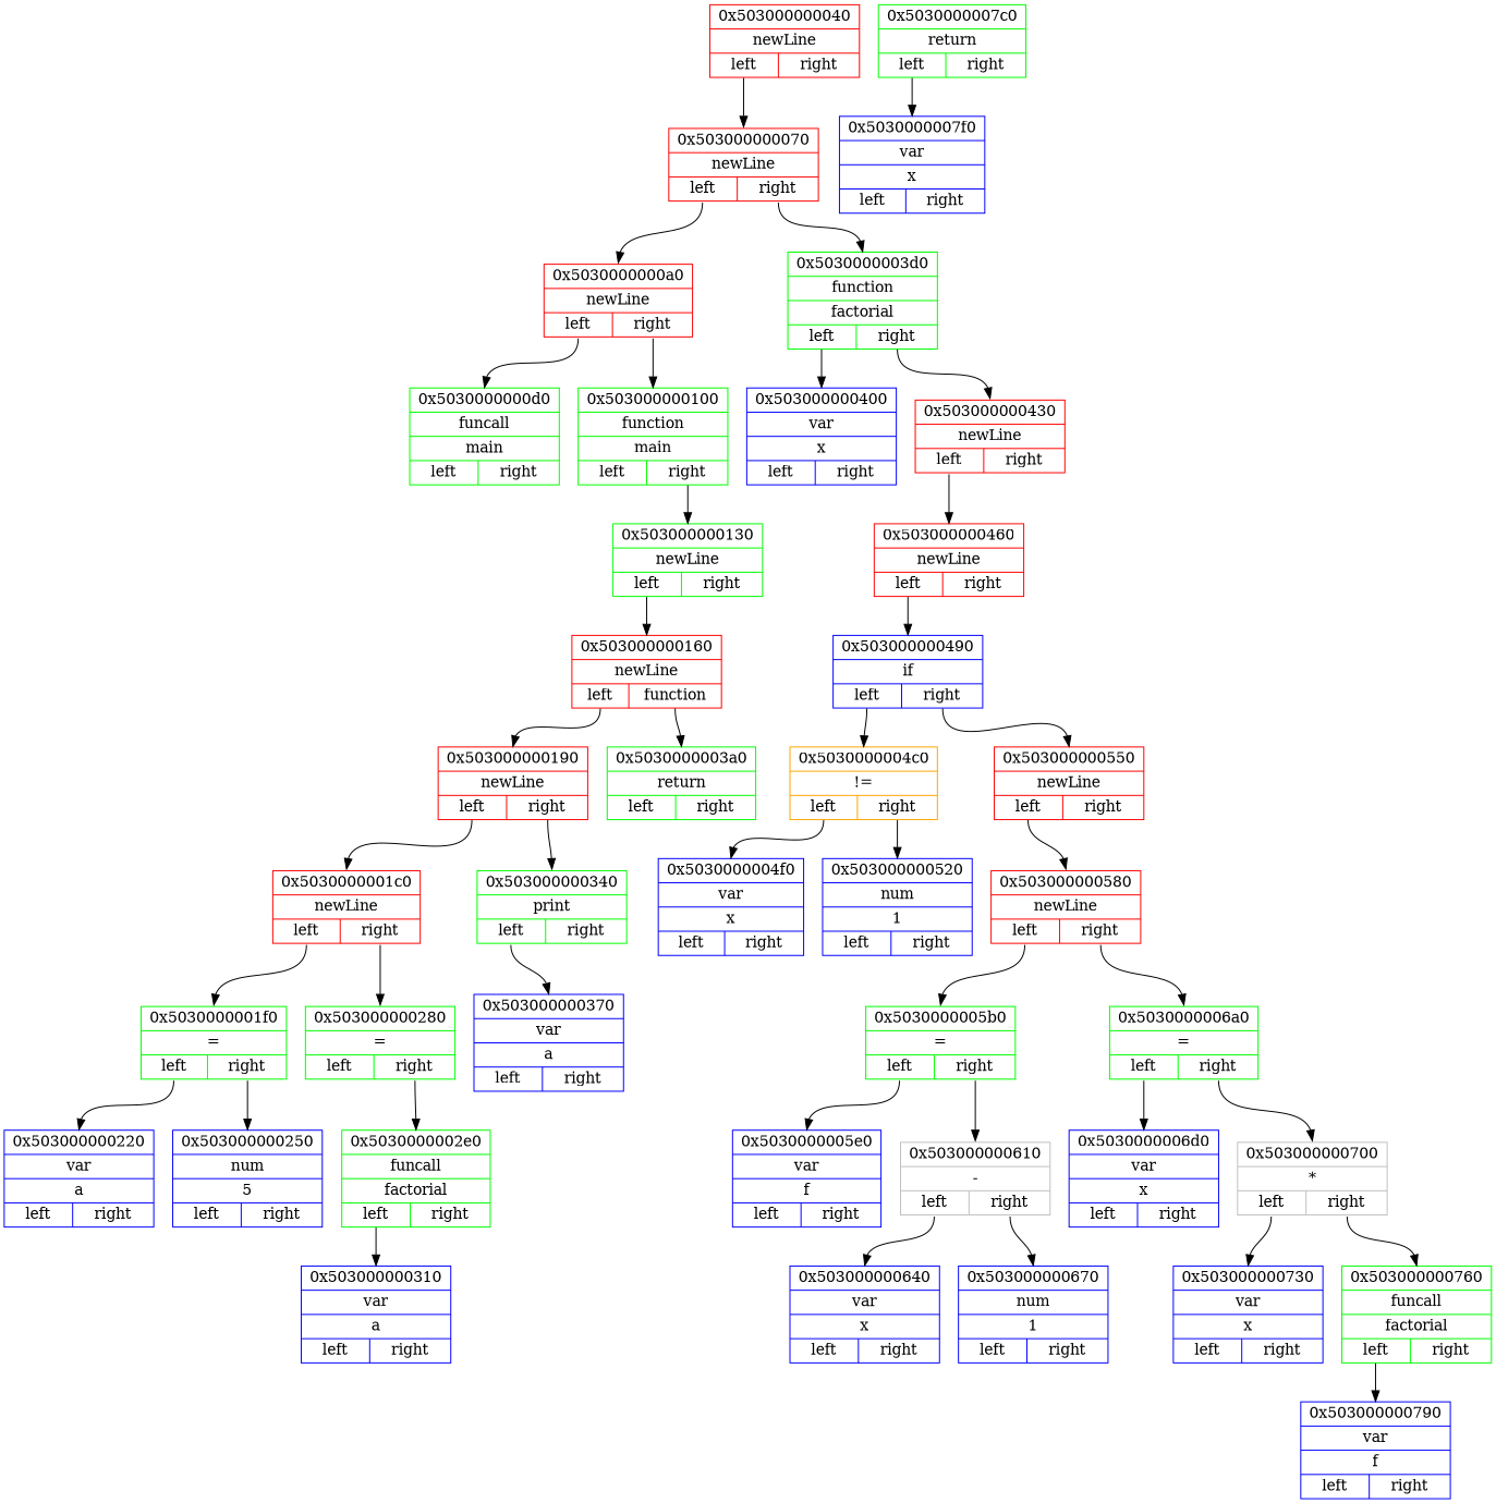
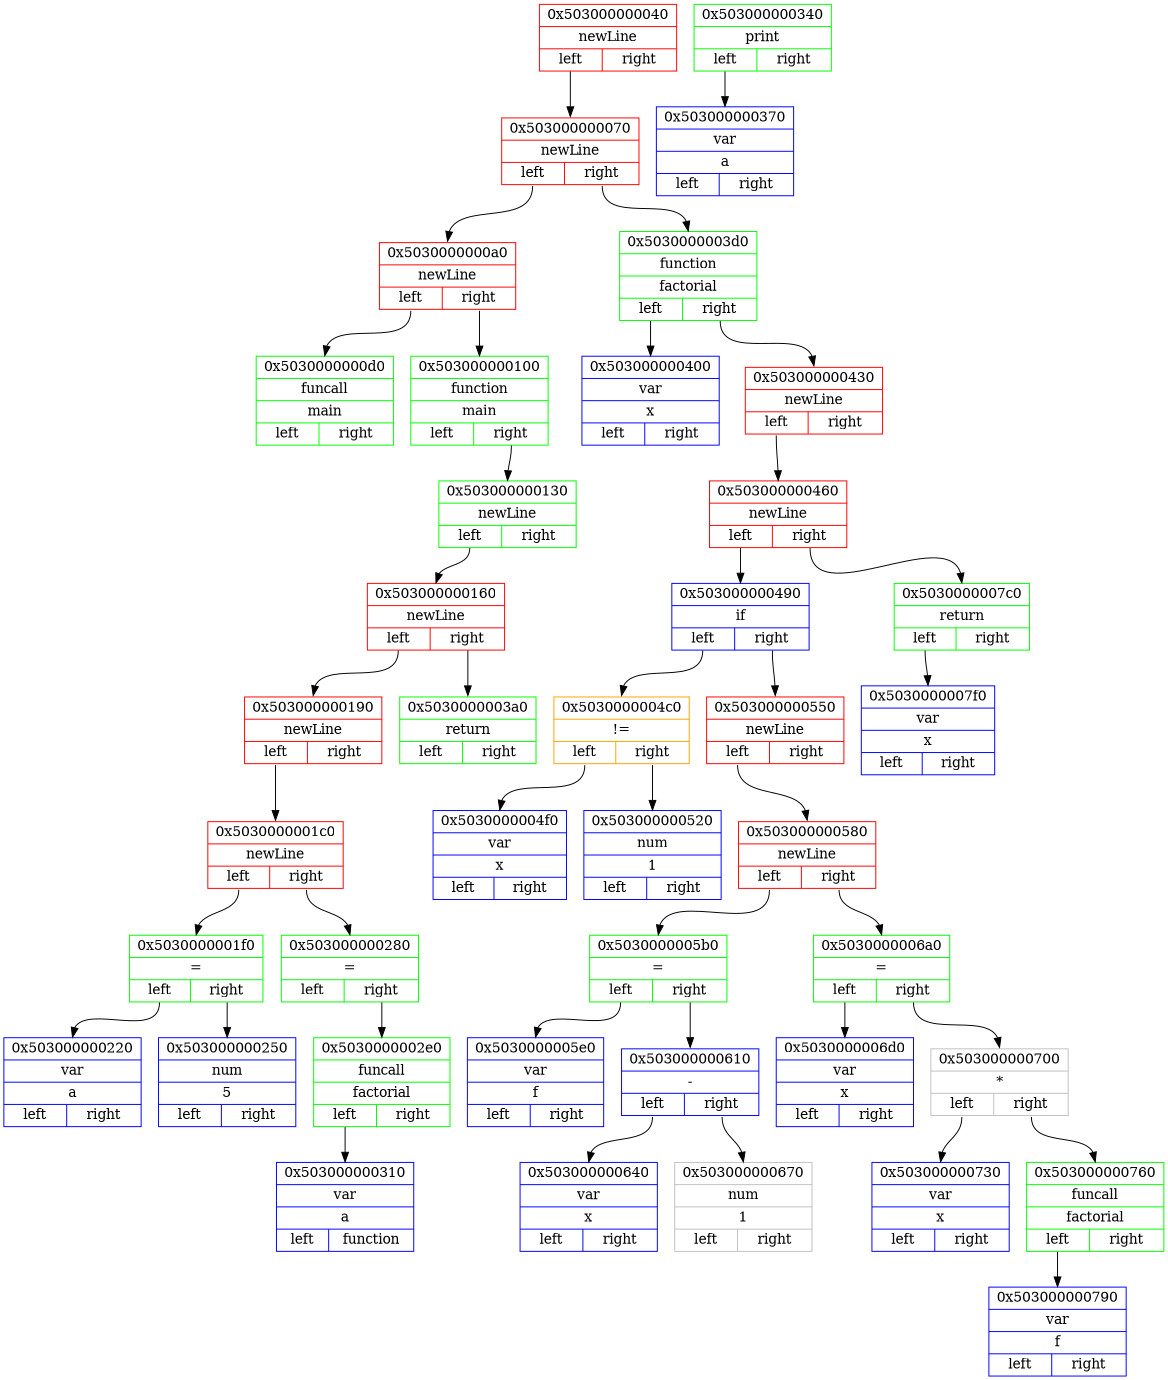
  digraph {
    rankdir=HR
    node [color=blue rank=10 shape=record]
    edge [color=black headport=n]
    n1 [color=red label="{ 0x503000000040 | newLine |         {<n0x503000000040_l> left | <n0x503000000040_r> right}} " rank=1]
    n2 [color=red label="{ 0x503000000070 | newLine |         {<n0x503000000070_l> left | <n0x503000000070_r> right}} " rank=2]
    n3 [color=red label="{ 0x5030000000a0 | newLine |         {<n0x5030000000a0_l> left | <n0x5030000000a0_r> right}} " rank=3]
    n4 [color=green label="{ 0x5030000003d0 | function | factorial |         {<n0x5030000003d0_l> left | <n0x5030000003d0_r> right}} " rank=4]
    n5 [color=green label="{ 0x5030000000d0 | funcall | main |         {<n0x5030000000d0_l> left | <n0x5030000000d0_r> right}} " rank=4]
    n6 [color=green label="{ 0x503000000100 | function | main |         {<n0x503000000100_l> left | <n0x503000000100_r> right}} " rank=5]
    n7 [label="{ 0x503000000400 | var | x |         {<n0x503000000400_l> left | <n0x503000000400_r> right}} " rank=5]
    n8 [color=red label="{ 0x503000000430 | newLine |         {<n0x503000000430_l> left | <n0x503000000430_r> right}} " rank=6]
    n9 [color=green label="{ 0x503000000130 | newLine |         {<n0x503000000130_l> left | <n0x503000000130_r> right}} " rank=6]
-   n10 [color=red label="{ 0x503000000160 | newLine |         {<n0x503000000160_l> left | <n0x503000000160_r> function}} " rank=7]
+   n10 [color=red label="{ 0x503000000160 | newLine |         {<n0x503000000160_l> left | <n0x503000000160_r> right}} " rank=7]
    n11 [color=red label="{ 0x503000000190 | newLine |         {<n0x503000000190_l> left | <n0x503000000190_r> right}} " rank=8]
    n12 [color=green label="{ 0x5030000003a0 | return |         {<n0x5030000003a0_l> left | <n0x5030000003a0_r> right}} " rank=9]
    n13 [color=red label="{ 0x5030000001c0 | newLine |         {<n0x5030000001c0_l> left | <n0x5030000001c0_r> right}} " rank=9]
    n14 [color=green label="{ 0x503000000340 | print |         {<n0x503000000340_l> left | <n0x503000000340_r> right}} "]
    n15 [color=green label="{ 0x5030000001f0 | = |         {<n0x5030000001f0_l> left | <n0x5030000001f0_r> right}} "]
    n16 [color=green label="{ 0x503000000280 | = |         {<n0x503000000280_l> left | <n0x503000000280_r> right}} " rank=11]
    n17 [label="{ 0x503000000370 | var | a |         {<n0x503000000370_l> left | <n0x503000000370_r> right}} " rank=11]
    n18 [label="{ 0x503000000220 | var | a |         {<n0x503000000220_l> left | <n0x503000000220_r> right}} " rank=11]
    n19 [label="{ 0x503000000250 | num | 5 |         {<n0x503000000250_l> left | <n0x503000000250_r> right}} " rank=12]
    n20 [color=green label="{ 0x5030000002e0 | funcall | factorial |         {<n0x5030000002e0_l> left | <n0x5030000002e0_r> right}} " rank=13]
-   n21 [label="{ 0x503000000310 | var | a |         {<n0x503000000310_l> left | <n0x503000000310_r> right}} " rank=14]
+   n21 [label="{ 0x503000000310 | var | a |         {<n0x503000000310_l> left | <n0x503000000310_r> function}} " rank=14]
    n22 [color=red label="{ 0x503000000460 | newLine |         {<n0x503000000460_l> left | <n0x503000000460_r> right}} " rank=7]
    n23 [label="{ 0x503000000490 | if |         {<n0x503000000490_l> left | <n0x503000000490_r> right}} " rank=8]
    n24 [color=green label="{ 0x5030000007c0 | return |         {<n0x5030000007c0_l> left | <n0x5030000007c0_r> right}} " rank=9]
    n25 [color=orange label="{ 0x5030000004c0 | != |         {<n0x5030000004c0_l> left | <n0x5030000004c0_r> right}} " rank=9]
    n26 [color=red label="{ 0x503000000550 | newLine |         {<n0x503000000550_l> left | <n0x503000000550_r> right}} "]
    n27 [label="{ 0x5030000007f0 | var | x |         {<n0x5030000007f0_l> left | <n0x5030000007f0_r> right}} "]
    n28 [label="{ 0x5030000004f0 | var | x |         {<n0x5030000004f0_l> left | <n0x5030000004f0_r> right}} "]
    n29 [label="{ 0x503000000520 | num | 1 |         {<n0x503000000520_l> left | <n0x503000000520_r> right}} " rank=11]
    n30 [color=red label="{ 0x503000000580 | newLine |         {<n0x503000000580_l> left | <n0x503000000580_r> right}} " rank=11]
    n31 [color=green label="{ 0x5030000005b0 | = |         {<n0x5030000005b0_l> left | <n0x5030000005b0_r> right}} " rank=12]
    n32 [color=green label="{ 0x5030000006a0 | = |         {<n0x5030000006a0_l> left | <n0x5030000006a0_r> right}} " rank=13]
    n33 [label="{ 0x5030000005e0 | var | f |         {<n0x5030000005e0_l> left | <n0x5030000005e0_r> right}} " rank=13]
-   n34 [color=grey label="{ 0x503000000610 | - |         {<n0x503000000610_l> left | <n0x503000000610_r> right}} " rank=14]
+   n34 [label="{ 0x503000000610 | - |         {<n0x503000000610_l> left | <n0x503000000610_r> right}} " rank=14]
    n35 [label="{ 0x5030000006d0 | var | x |         {<n0x5030000006d0_l> left | <n0x5030000006d0_r> right}} " rank=14]
    n36 [color=grey label="{ 0x503000000700 | * |         {<n0x503000000700_l> left | <n0x503000000700_r> right}} " rank=15]
    n37 [label="{ 0x503000000640 | var | x |         {<n0x503000000640_l> left | <n0x503000000640_r> right}} " rank=15]
-   n38 [label="{ 0x503000000670 | num | 1 |         {<n0x503000000670_l> left | <n0x503000000670_r> right}} " rank=16]
+   n38 [color=grey label="{ 0x503000000670 | num | 1 |         {<n0x503000000670_l> left | <n0x503000000670_r> right}} " rank=16]
    n39 [label="{ 0x503000000730 | var | x |         {<n0x503000000730_l> left | <n0x503000000730_r> right}} " rank=16]
    n40 [color=green label="{ 0x503000000760 | funcall | factorial |         {<n0x503000000760_l> left | <n0x503000000760_r> right}} " rank=17]
    n41 [label="{ 0x503000000790 | var | f |         {<n0x503000000790_l> left | <n0x503000000790_r> right}} " rank=18]
    n1 -> n2 [tailport="n0x503000000040_l:s"]
    n2 -> n3 [tailport="n0x503000000070_l:s"]
    n2 -> n4 [tailport="n0x503000000070_r:s"]
    n3 -> n5 [tailport="n0x5030000000a0_l:s"]
    n3 -> n6 [tailport="n0x5030000000a0_r:s"]
    n4 -> n7 [tailport="n0x5030000003d0_l:s"]
    n4 -> n8 [tailport="n0x5030000003d0_r:s"]
    n6 -> n9 [tailport="n0x503000000100_r:s"]
    n8 -> n22 [tailport="n0x503000000430_l:s"]
    n9 -> n10 [tailport="n0x503000000130_l:s"]
    n10 -> n11 [tailport="n0x503000000160_l:s"]
    n10 -> n12 [tailport="n0x503000000160_r:s"]
    n11 -> n13 [tailport="n0x503000000190_l:s"]
-   n11 -> n14 [tailport="n0x503000000190_r:s"]
    n13 -> n15 [tailport="n0x5030000001c0_l:s"]
    n13 -> n16 [tailport="n0x5030000001c0_r:s"]
    n14 -> n17 [tailport="n0x503000000340_l:s"]
    n15 -> n18 [tailport="n0x5030000001f0_l:s"]
    n15 -> n19 [tailport="n0x5030000001f0_r:s"]
    n16 -> n20 [tailport="n0x503000000280_r:s"]
    n20 -> n21 [tailport="n0x5030000002e0_l:s"]
    n22 -> n23 [tailport="n0x503000000460_l:s"]
+   n22 -> n24 [tailport="n0x503000000460_r:s"]
    n23 -> n25 [tailport="n0x503000000490_l:s"]
    n23 -> n26 [tailport="n0x503000000490_r:s"]
    n24 -> n27 [tailport="n0x5030000007c0_l:s"]
    n25 -> n28 [tailport="n0x5030000004c0_l:s"]
    n25 -> n29 [tailport="n0x5030000004c0_r:s"]
    n26 -> n30 [tailport="n0x503000000550_l:s"]
    n30 -> n31 [tailport="n0x503000000580_l:s"]
    n30 -> n32 [tailport="n0x503000000580_r:s"]
    n31 -> n33 [tailport="n0x5030000005b0_l:s"]
    n31 -> n34 [tailport="n0x5030000005b0_r:s"]
    n32 -> n35 [tailport="n0x5030000006a0_l:s"]
    n32 -> n36 [tailport="n0x5030000006a0_r:s"]
    n34 -> n37 [tailport="n0x503000000610_l:s"]
    n34 -> n38 [tailport="n0x503000000610_r:s"]
    n36 -> n39 [tailport="n0x503000000700_l:s"]
    n36 -> n40 [tailport="n0x503000000700_r:s"]
    n40 -> n41 [tailport="n0x503000000760_l:s"]
  }
